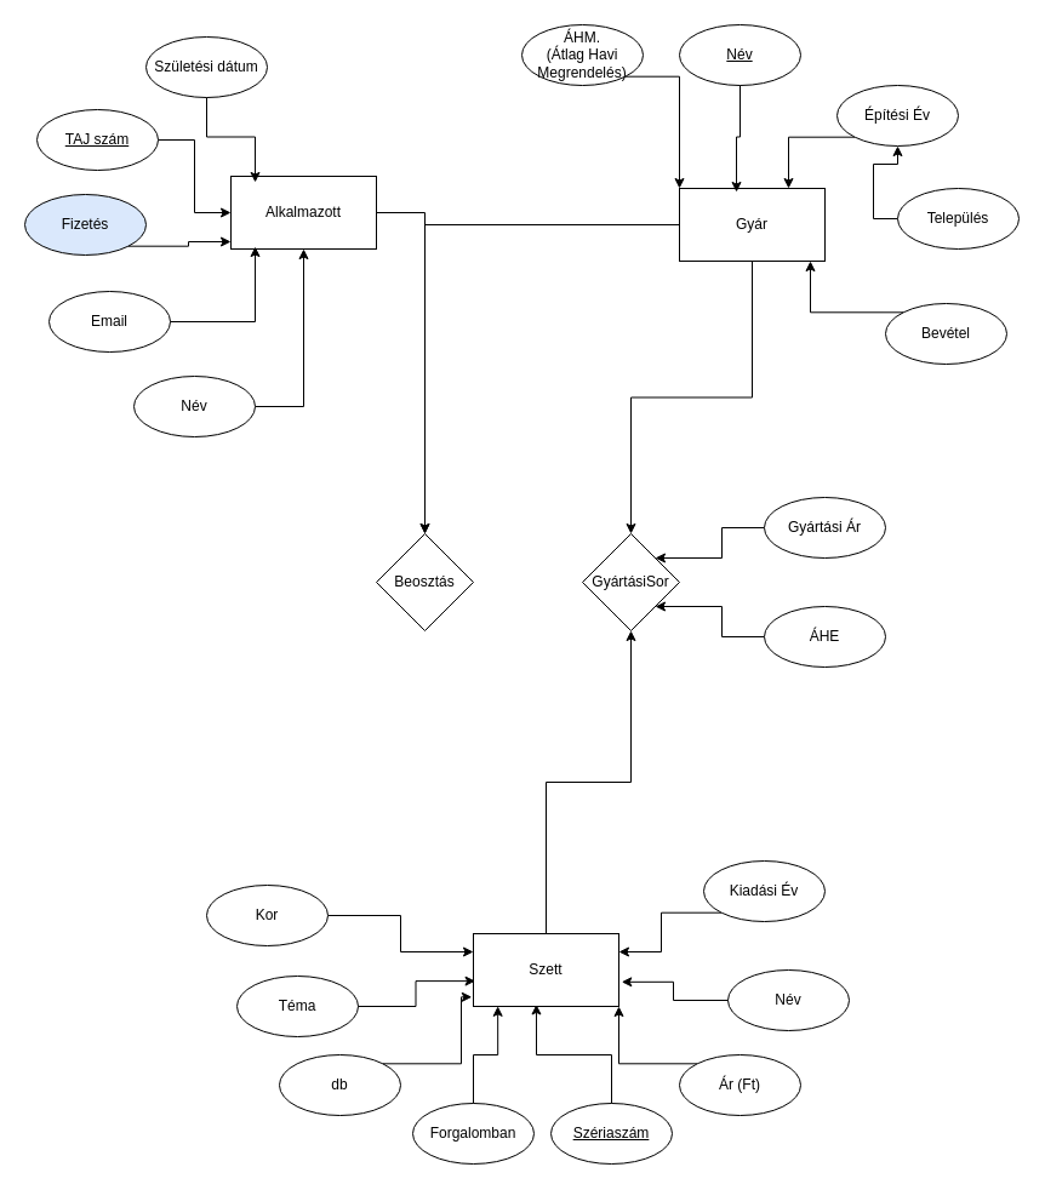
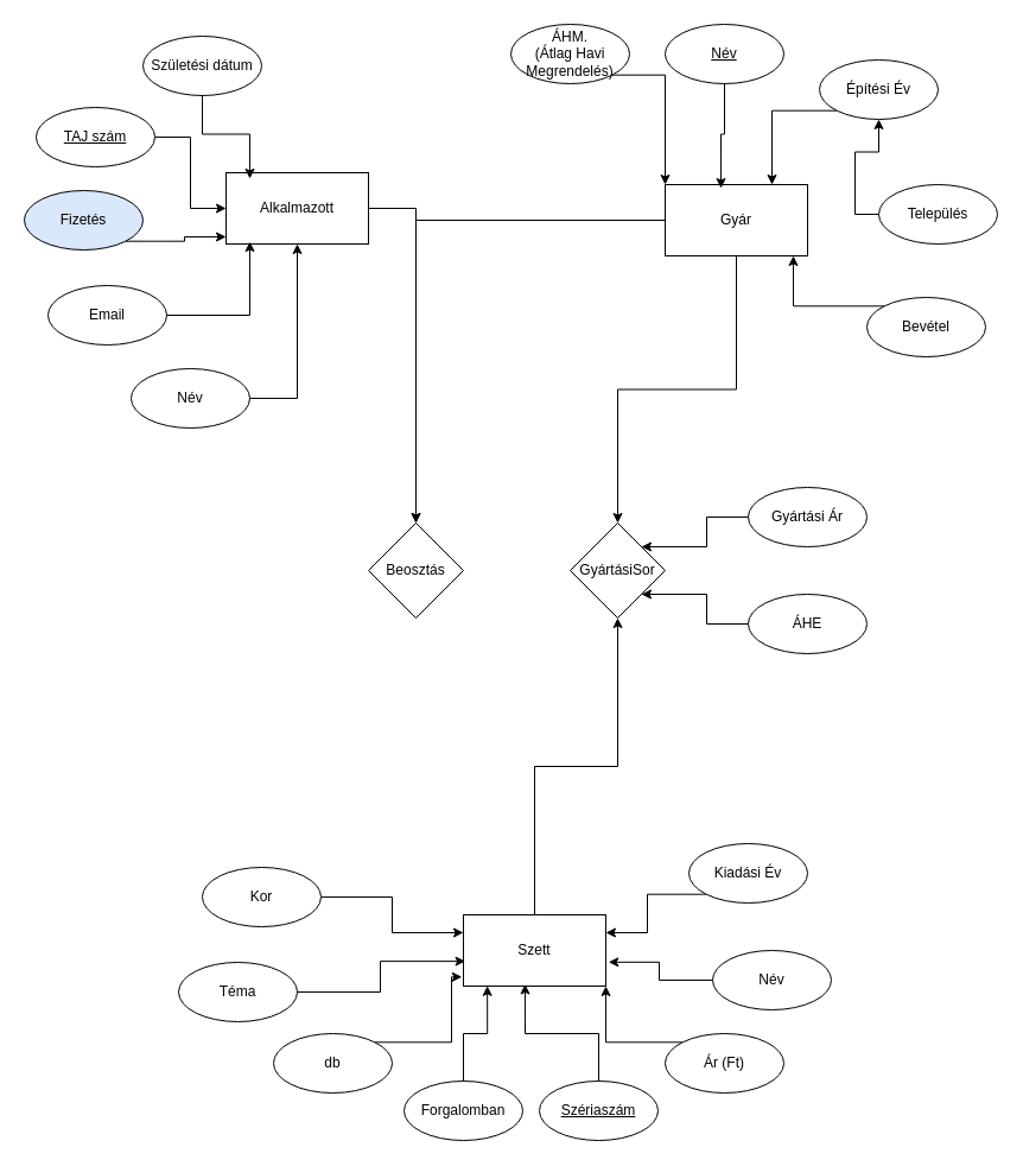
  <mxCell id="0" />
  <mxCell id="1" parent="0" />
  <mxCell id="2" style="edgeStyle=orthogonalEdgeStyle;rounded=0;orthogonalLoop=1;jettySize=auto;html=1;entryX=0.5;entryY=0;entryDx=0;entryDy=0;" parent="1" source="3" target="9" edge="1"><mxGeometry relative="1" as="geometry"><Array as="points"><mxPoint x="350" y="175" /></Array></mxGeometry></mxCell>
  <mxCell id="3" value="Alkalmazott" style="rounded=0;whiteSpace=wrap;html=1;" parent="1" vertex="1"><mxGeometry x="190" y="145" width="120" height="60" as="geometry" /></mxCell>
  <mxCell id="4" style="edgeStyle=orthogonalEdgeStyle;rounded=0;orthogonalLoop=1;jettySize=auto;html=1;exitX=0;exitY=0.5;exitDx=0;exitDy=0;entryX=0.5;entryY=0;entryDx=0;entryDy=0;" parent="1" source="6" target="9" edge="1"><mxGeometry relative="1" as="geometry" /></mxCell>
  <mxCell id="5" style="edgeStyle=orthogonalEdgeStyle;rounded=0;orthogonalLoop=1;jettySize=auto;html=1;" parent="1" source="6" target="10" edge="1"><mxGeometry relative="1" as="geometry" /></mxCell>
  <mxCell id="6" value="Gyár" style="rounded=0;whiteSpace=wrap;html=1;" parent="1" vertex="1"><mxGeometry x="560" y="155" width="120" height="60" as="geometry" /></mxCell>
  <mxCell id="7" style="edgeStyle=orthogonalEdgeStyle;rounded=0;orthogonalLoop=1;jettySize=auto;html=1;entryX=0.5;entryY=1;entryDx=0;entryDy=0;" parent="1" source="8" target="10" edge="1"><mxGeometry relative="1" as="geometry" /></mxCell>
  <mxCell id="8" value="Szett" style="rounded=0;whiteSpace=wrap;html=1;" parent="1" vertex="1"><mxGeometry x="390" y="770" width="120" height="60" as="geometry" /></mxCell>
  <mxCell id="9" value="Beosztás" style="rhombus;whiteSpace=wrap;html=1;" parent="1" vertex="1"><mxGeometry x="310" y="440" width="80" height="80" as="geometry" /></mxCell>
  <mxCell id="10" value="GyártásiSor" style="rhombus;whiteSpace=wrap;html=1;" parent="1" vertex="1"><mxGeometry x="480" y="440" width="80" height="80" as="geometry" /></mxCell>
  <mxCell id="11" style="edgeStyle=orthogonalEdgeStyle;rounded=0;orthogonalLoop=1;jettySize=auto;html=1;exitX=1;exitY=0.5;exitDx=0;exitDy=0;entryX=0;entryY=0.5;entryDx=0;entryDy=0;" parent="1" source="12" target="3" edge="1"><mxGeometry relative="1" as="geometry" /></mxCell>
  <mxCell id="12" value="&lt;u&gt;TAJ szám&lt;/u&gt;" style="ellipse;whiteSpace=wrap;html=1;" parent="1" vertex="1"><mxGeometry x="30" y="90" width="100" height="50" as="geometry" /></mxCell>
  <mxCell id="13" style="edgeStyle=orthogonalEdgeStyle;rounded=0;orthogonalLoop=1;jettySize=auto;html=1;exitX=1;exitY=0.5;exitDx=0;exitDy=0;entryX=0.5;entryY=1;entryDx=0;entryDy=0;" parent="1" source="14" target="3" edge="1"><mxGeometry relative="1" as="geometry" /></mxCell>
  <mxCell id="14" value="Név" style="ellipse;whiteSpace=wrap;html=1;aspect=fixed;" parent="1" vertex="1"><mxGeometry x="110" y="310" width="100" height="50" as="geometry" /></mxCell>
  <mxCell id="15" value="Születési dátum" style="ellipse;whiteSpace=wrap;html=1;aspect=fixed;" parent="1" vertex="1"><mxGeometry x="120" y="30" width="100" height="50" as="geometry" /></mxCell>
  <mxCell id="16" value="Email" style="ellipse;whiteSpace=wrap;html=1;aspect=fixed;" parent="1" vertex="1"><mxGeometry x="40" y="240" width="100" height="50" as="geometry" /></mxCell>
  <mxCell id="17" value="Fizetés" style="ellipse;whiteSpace=wrap;html=1;aspect=fixed;fillColor=#dae8fc;" parent="1" vertex="1"><mxGeometry x="20" y="160" width="100" height="50" as="geometry" /></mxCell>
  <mxCell id="18" style="edgeStyle=orthogonalEdgeStyle;rounded=0;orthogonalLoop=1;jettySize=auto;html=1;exitX=0.5;exitY=1;exitDx=0;exitDy=0;" parent="1" source="12" target="12" edge="1"><mxGeometry relative="1" as="geometry" /></mxCell>
  <mxCell id="19" style="edgeStyle=orthogonalEdgeStyle;rounded=0;orthogonalLoop=1;jettySize=auto;html=1;exitX=0.5;exitY=1;exitDx=0;exitDy=0;entryX=0.167;entryY=0.083;entryDx=0;entryDy=0;entryPerimeter=0;" parent="1" source="15" target="3" edge="1"><mxGeometry relative="1" as="geometry" /></mxCell>
  <mxCell id="20" style="edgeStyle=orthogonalEdgeStyle;rounded=0;orthogonalLoop=1;jettySize=auto;html=1;exitX=1;exitY=1;exitDx=0;exitDy=0;entryX=0;entryY=0.9;entryDx=0;entryDy=0;entryPerimeter=0;" parent="1" source="17" target="3" edge="1"><mxGeometry relative="1" as="geometry" /></mxCell>
  <mxCell id="21" style="edgeStyle=orthogonalEdgeStyle;rounded=0;orthogonalLoop=1;jettySize=auto;html=1;exitX=1;exitY=0.5;exitDx=0;exitDy=0;entryX=0.167;entryY=0.967;entryDx=0;entryDy=0;entryPerimeter=0;" parent="1" source="16" target="3" edge="1"><mxGeometry relative="1" as="geometry" /></mxCell>
  <mxCell id="22" value="&lt;u&gt;Név&lt;/u&gt;" style="ellipse;whiteSpace=wrap;html=1;" parent="1" vertex="1"><mxGeometry x="560" y="20" width="100" height="50" as="geometry" /></mxCell>
  <mxCell id="23" style="edgeStyle=orthogonalEdgeStyle;rounded=0;orthogonalLoop=1;jettySize=auto;html=1;exitX=0;exitY=0.5;exitDx=0;exitDy=0;" parent="1" source="24" target="26" edge="1"><mxGeometry relative="1" as="geometry" /></mxCell>
  <mxCell id="24" value="Település" style="ellipse;whiteSpace=wrap;html=1;" parent="1" vertex="1"><mxGeometry x="740" y="155" width="100" height="50" as="geometry" /></mxCell>
  <mxCell id="25" style="edgeStyle=orthogonalEdgeStyle;rounded=0;orthogonalLoop=1;jettySize=auto;html=1;exitX=0;exitY=1;exitDx=0;exitDy=0;entryX=0.75;entryY=0;entryDx=0;entryDy=0;" parent="1" source="26" target="6" edge="1"><mxGeometry relative="1" as="geometry" /></mxCell>
- <mxCell id="26" value="Építési Év" style="ellipse;whiteSpace=wrap;html=1;" parent="1" vertex="1"><mxGeometry x="690" y="70" width="100" height="50" as="geometry" /></mxCell>
+ <mxCell id="26" value="Építési Év" style="ellipse;whiteSpace=wrap;html=1;" parent="1" vertex="1"><mxGeometry x="690" y="50" width="100" height="50" as="geometry" /></mxCell>
  <mxCell id="27" style="edgeStyle=orthogonalEdgeStyle;rounded=0;orthogonalLoop=1;jettySize=auto;html=1;exitX=1;exitY=1;exitDx=0;exitDy=0;entryX=0;entryY=0;entryDx=0;entryDy=0;" parent="1" source="28" target="6" edge="1"><mxGeometry relative="1" as="geometry" /></mxCell>
  <mxCell id="28" value="ÁHM.&lt;br&gt;(Átlag Havi Megrendelés)" style="ellipse;whiteSpace=wrap;html=1;" parent="1" vertex="1"><mxGeometry x="430" y="20" width="100" height="50" as="geometry" /></mxCell>
  <mxCell id="29" value="Bevétel" style="ellipse;whiteSpace=wrap;html=1;" parent="1" vertex="1"><mxGeometry x="730" y="250" width="100" height="50" as="geometry" /></mxCell>
  <mxCell id="30" style="edgeStyle=orthogonalEdgeStyle;rounded=0;orthogonalLoop=1;jettySize=auto;html=1;exitX=0.5;exitY=1;exitDx=0;exitDy=0;entryX=0.392;entryY=0.05;entryDx=0;entryDy=0;entryPerimeter=0;" parent="1" source="22" target="6" edge="1"><mxGeometry relative="1" as="geometry" /></mxCell>
  <mxCell id="31" style="edgeStyle=orthogonalEdgeStyle;rounded=0;orthogonalLoop=1;jettySize=auto;html=1;exitX=0;exitY=0;exitDx=0;exitDy=0;entryX=0.9;entryY=1;entryDx=0;entryDy=0;entryPerimeter=0;" parent="1" source="29" target="6" edge="1"><mxGeometry relative="1" as="geometry" /></mxCell>
  <mxCell id="32" value="&lt;u&gt;Szériaszám&lt;/u&gt;" style="ellipse;whiteSpace=wrap;html=1;" parent="1" vertex="1"><mxGeometry x="454" y="910" width="100" height="50" as="geometry" /></mxCell>
  <mxCell id="33" value="Név" style="ellipse;whiteSpace=wrap;html=1;" parent="1" vertex="1"><mxGeometry x="600" y="800" width="100" height="50" as="geometry" /></mxCell>
  <mxCell id="34" style="edgeStyle=orthogonalEdgeStyle;rounded=0;orthogonalLoop=1;jettySize=auto;html=1;exitX=0;exitY=1;exitDx=0;exitDy=0;entryX=1;entryY=0.25;entryDx=0;entryDy=0;" parent="1" source="35" target="8" edge="1"><mxGeometry relative="1" as="geometry" /></mxCell>
  <mxCell id="35" value="Kiadási Év" style="ellipse;whiteSpace=wrap;html=1;" parent="1" vertex="1"><mxGeometry x="580" y="710" width="100" height="50" as="geometry" /></mxCell>
  <mxCell id="36" style="edgeStyle=orthogonalEdgeStyle;rounded=0;orthogonalLoop=1;jettySize=auto;html=1;exitX=0;exitY=0;exitDx=0;exitDy=0;entryX=1;entryY=1;entryDx=0;entryDy=0;" parent="1" source="37" target="8" edge="1"><mxGeometry relative="1" as="geometry" /></mxCell>
  <mxCell id="37" value="Ár (Ft)" style="ellipse;whiteSpace=wrap;html=1;" parent="1" vertex="1"><mxGeometry x="560" y="870" width="100" height="50" as="geometry" /></mxCell>
- <mxCell id="38" value="Téma" style="ellipse;whiteSpace=wrap;html=1;" parent="1" vertex="1"><mxGeometry x="195" y="805" width="100" height="50" as="geometry" /></mxCell>
+ <mxCell id="38" value="Téma" style="ellipse;whiteSpace=wrap;html=1;" parent="1" vertex="1"><mxGeometry x="150" y="810" width="100" height="50" as="geometry" /></mxCell>
  <mxCell id="39" value="db" style="ellipse;whiteSpace=wrap;html=1;" parent="1" vertex="1"><mxGeometry x="230" y="870" width="100" height="50" as="geometry" /></mxCell>
  <mxCell id="40" style="edgeStyle=orthogonalEdgeStyle;rounded=0;orthogonalLoop=1;jettySize=auto;html=1;entryX=0;entryY=0.25;entryDx=0;entryDy=0;" parent="1" source="41" target="8" edge="1"><mxGeometry relative="1" as="geometry" /></mxCell>
  <mxCell id="41" value="Kor" style="ellipse;whiteSpace=wrap;html=1;" parent="1" vertex="1"><mxGeometry x="170" y="730" width="100" height="50" as="geometry" /></mxCell>
  <mxCell id="42" value="Forgalomban" style="ellipse;whiteSpace=wrap;html=1;" parent="1" vertex="1"><mxGeometry x="340" y="910" width="100" height="50" as="geometry" /></mxCell>
  <mxCell id="43" style="edgeStyle=orthogonalEdgeStyle;rounded=0;orthogonalLoop=1;jettySize=auto;html=1;exitX=0.5;exitY=0;exitDx=0;exitDy=0;entryX=0.168;entryY=0.997;entryDx=0;entryDy=0;entryPerimeter=0;" parent="1" source="42" target="8" edge="1"><mxGeometry relative="1" as="geometry" /></mxCell>
  <mxCell id="44" style="edgeStyle=orthogonalEdgeStyle;rounded=0;orthogonalLoop=1;jettySize=auto;html=1;exitX=0.5;exitY=0;exitDx=0;exitDy=0;entryX=0.433;entryY=0.974;entryDx=0;entryDy=0;entryPerimeter=0;" parent="1" source="32" target="8" edge="1"><mxGeometry relative="1" as="geometry" /></mxCell>
  <mxCell id="45" style="edgeStyle=orthogonalEdgeStyle;rounded=0;orthogonalLoop=1;jettySize=auto;html=1;exitX=0;exitY=0.5;exitDx=0;exitDy=0;entryX=1.019;entryY=0.664;entryDx=0;entryDy=0;entryPerimeter=0;" parent="1" source="33" target="8" edge="1"><mxGeometry relative="1" as="geometry" /></mxCell>
  <mxCell id="46" style="edgeStyle=orthogonalEdgeStyle;rounded=0;orthogonalLoop=1;jettySize=auto;html=1;exitX=1;exitY=0;exitDx=0;exitDy=0;entryX=-0.01;entryY=0.871;entryDx=0;entryDy=0;entryPerimeter=0;" parent="1" source="39" target="8" edge="1"><mxGeometry relative="1" as="geometry"><Array as="points"><mxPoint x="380" y="877" /><mxPoint x="380" y="822" /></Array></mxGeometry></mxCell>
  <mxCell id="47" style="edgeStyle=orthogonalEdgeStyle;rounded=0;orthogonalLoop=1;jettySize=auto;html=1;exitX=1;exitY=0.5;exitDx=0;exitDy=0;entryX=0.013;entryY=0.652;entryDx=0;entryDy=0;entryPerimeter=0;" parent="1" source="38" target="8" edge="1"><mxGeometry relative="1" as="geometry" /></mxCell>
  <mxCell id="48" style="edgeStyle=orthogonalEdgeStyle;rounded=0;orthogonalLoop=1;jettySize=auto;html=1;entryX=1;entryY=1;entryDx=0;entryDy=0;" parent="1" source="49" target="10" edge="1"><mxGeometry relative="1" as="geometry" /></mxCell>
  <mxCell id="49" value="ÁHE" style="ellipse;whiteSpace=wrap;html=1;" parent="1" vertex="1"><mxGeometry x="630" y="500" width="100" height="50" as="geometry" /></mxCell>
  <mxCell id="50" style="edgeStyle=orthogonalEdgeStyle;rounded=0;orthogonalLoop=1;jettySize=auto;html=1;entryX=1;entryY=0;entryDx=0;entryDy=0;" parent="1" source="51" target="10" edge="1"><mxGeometry relative="1" as="geometry" /></mxCell>
  <mxCell id="51" value="Gyártási Ár" style="ellipse;whiteSpace=wrap;html=1;" parent="1" vertex="1"><mxGeometry x="630" y="410" width="100" height="50" as="geometry" /></mxCell>
